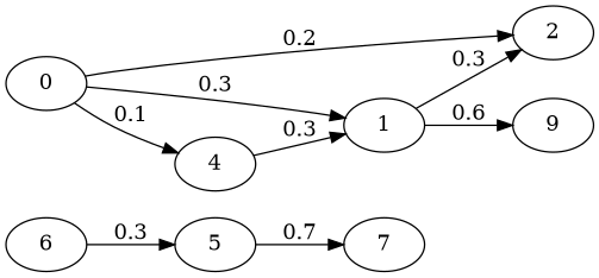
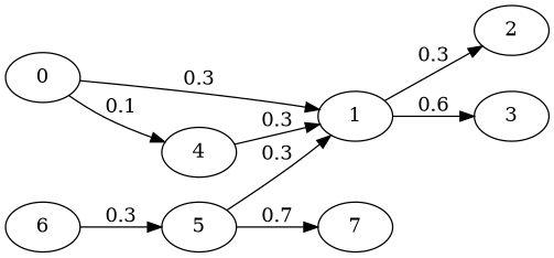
  digraph {
    rankdir=LR
    0
    1
    4
    2
-   3 [label=9]
+   3
    5
    7
    6
    0 -> 1 [label=0.3]
    0 -> 4 [label=0.1]
-   0 -> 2 [label=0.2]
    1 -> 2 [label=0.3]
    1 -> 3 [label=0.6]
    4 -> 1 [label=0.3]
+   5 -> 1 [label=0.3]
    5 -> 7 [label=0.7]
    6 -> 5 [label=0.3]
  }
